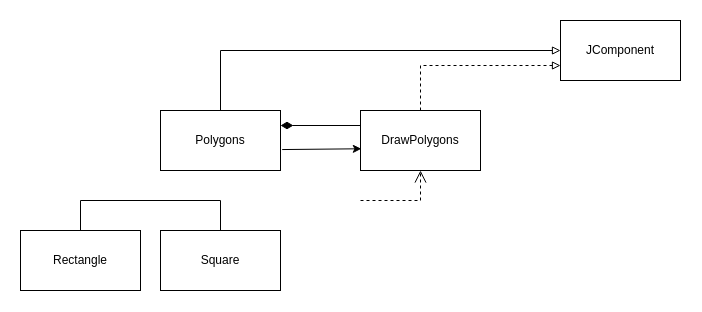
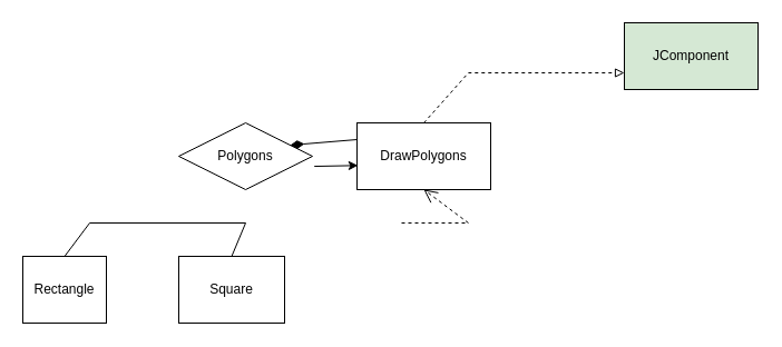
  <mxCell id="0" />
  <mxCell id="1" parent="0" />
- <mxCell id="2" value="DrawPolygons" style="rounded=0;whiteSpace=wrap;html=1;" vertex="1" parent="1"><mxGeometry x="360" y="110" width="120" height="60" as="geometry" /></mxCell>
- <mxCell id="3" value="Polygons" style="rounded=0;whiteSpace=wrap;html=1;" vertex="1" parent="1"><mxGeometry x="160" y="110" width="120" height="60" as="geometry" /></mxCell>
- <mxCell id="4" value="Rectangle" style="rounded=0;whiteSpace=wrap;html=1;" vertex="1" parent="1"><mxGeometry x="20" y="230" width="120" height="60" as="geometry" /></mxCell>
- <mxCell id="5" value="Square" style="whiteSpace=wrap;html=1;" vertex="1" parent="1"><mxGeometry x="160" y="230" width="120" height="60" as="geometry" /></mxCell>
+ <mxCell id="2" value="DrawPolygons" style="rounded=0;whiteSpace=wrap;html=1;" vertex="1" parent="1"><mxGeometry x="320" y="110" width="120" height="60" as="geometry" /></mxCell>
+ <mxCell id="3" value="Polygons" style="rhombus;whiteSpace=wrap;html=1;" vertex="1" parent="1"><mxGeometry x="160" y="110" width="120" height="60" as="geometry" /></mxCell>
+ <mxCell id="4" value="Rectangle" style="rounded=0;whiteSpace=wrap;html=1;" vertex="1" parent="1"><mxGeometry x="20" y="230" width="75" height="60" as="geometry" /></mxCell>
+ <mxCell id="5" value="Square" style="whiteSpace=wrap;html=1;" vertex="1" parent="1"><mxGeometry x="160" y="230" width="95" height="60" as="geometry" /></mxCell>
  <mxCell id="6" value="" style="endArrow=none;html=1;rounded=0;exitX=0.5;exitY=0;exitDx=0;exitDy=0;" edge="1" parent="1" source="5"><mxGeometry width="50" height="50" relative="1" as="geometry"><mxPoint x="330" y="280" as="sourcePoint" /><mxPoint x="220" y="200" as="targetPoint" /></mxGeometry></mxCell>
  <mxCell id="7" value="" style="endArrow=none;html=1;rounded=0;exitX=0.5;exitY=0;exitDx=0;exitDy=0;" edge="1" parent="1" source="4"><mxGeometry width="50" height="50" relative="1" as="geometry"><mxPoint x="200" y="250" as="sourcePoint" /><mxPoint x="220" y="200" as="targetPoint" /><Array as="points"><mxPoint x="80" y="200" /></Array></mxGeometry></mxCell>
- <mxCell id="8" value="JComponent" style="rounded=0;whiteSpace=wrap;html=1;" vertex="1" parent="1"><mxGeometry x="560" y="20" width="120" height="60" as="geometry" /></mxCell>
- <mxCell id="9" value="" style="endArrow=block;html=1;rounded=0;exitX=0.5;exitY=0;exitDx=0;exitDy=0;entryX=0;entryY=0.5;entryDx=0;entryDy=0;endFill=0;" edge="1" parent="1" source="3" target="8"><mxGeometry width="50" height="50" relative="1" as="geometry"><mxPoint x="400" y="210" as="sourcePoint" /><mxPoint x="450" y="160" as="targetPoint" /><Array as="points"><mxPoint x="220" y="50" /></Array></mxGeometry></mxCell>
+ <mxCell id="8" value="JComponent" style="rounded=0;whiteSpace=wrap;html=1;fillColor=#d5e8d4;" vertex="1" parent="1"><mxGeometry x="560" y="20" width="120" height="60" as="geometry" /></mxCell>
  <mxCell id="10" value="" style="endArrow=block;html=1;rounded=0;exitX=0.5;exitY=0;exitDx=0;exitDy=0;entryX=0;entryY=0.75;entryDx=0;entryDy=0;endFill=0;dashed=1;" edge="1" parent="1" source="2" target="8"><mxGeometry width="50" height="50" relative="1" as="geometry"><mxPoint x="400" y="210" as="sourcePoint" /><mxPoint x="450" y="160" as="targetPoint" /><Array as="points"><mxPoint x="420" y="65" /></Array></mxGeometry></mxCell>
  <mxCell id="11" value="" style="endArrow=diamondThin;html=1;rounded=0;exitX=0;exitY=0.25;exitDx=0;exitDy=0;endFill=1;endSize=10;entryX=1;entryY=0.25;entryDx=0;entryDy=0;" edge="1" parent="1" source="2" target="3"><mxGeometry width="50" height="50" relative="1" as="geometry"><mxPoint x="400" y="210" as="sourcePoint" /><mxPoint x="280" y="80" as="targetPoint" /></mxGeometry></mxCell>
  <mxCell id="12" value="" style="endArrow=open;html=1;rounded=0;entryX=0.5;entryY=1;entryDx=0;entryDy=0;endFill=0;endSize=10;dashed=1;" edge="1" parent="1" target="2"><mxGeometry width="50" height="50" relative="1" as="geometry"><mxPoint x="360" y="200" as="sourcePoint" /><mxPoint x="420" y="200" as="targetPoint" /><Array as="points"><mxPoint x="420" y="200" /></Array></mxGeometry></mxCell>
  <mxCell id="13" value="" style="endArrow=classic;html=1;rounded=0;exitX=1.014;exitY=0.651;exitDx=0;exitDy=0;exitPerimeter=0;entryX=0.007;entryY=0.638;entryDx=0;entryDy=0;entryPerimeter=0;" edge="1" parent="1" source="3" target="2"><mxGeometry width="50" height="50" relative="1" as="geometry"><mxPoint x="400" y="210" as="sourcePoint" /><mxPoint x="356" y="151" as="targetPoint" /></mxGeometry></mxCell>
